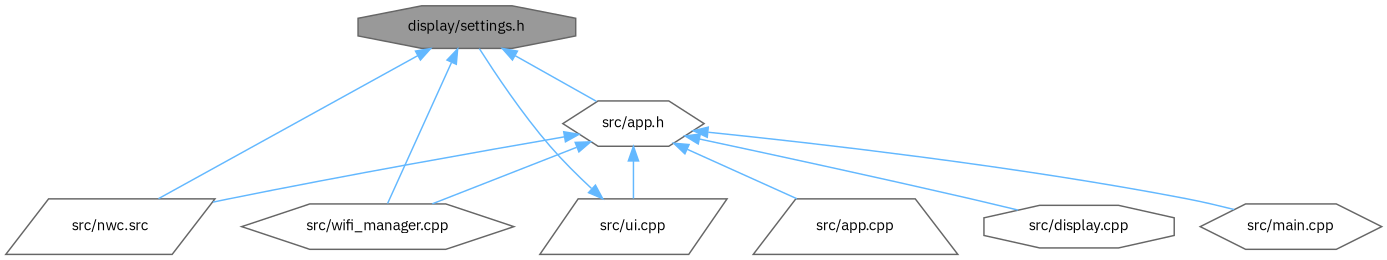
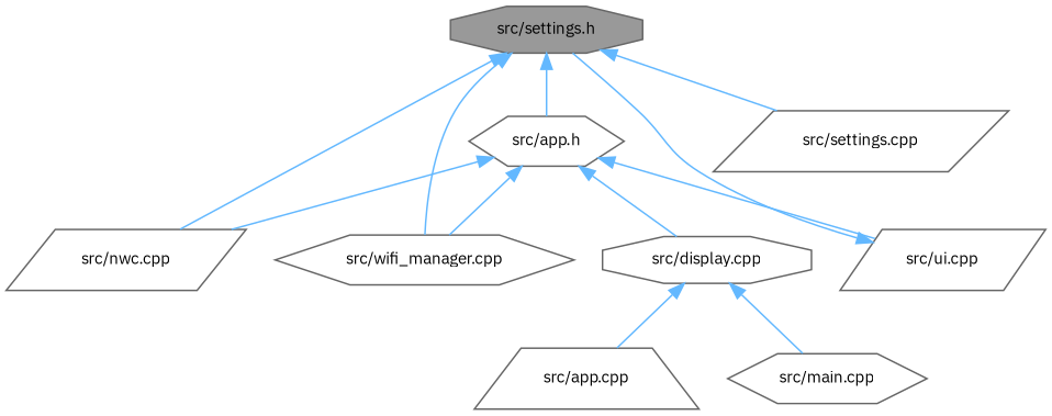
  digraph {
    fontname="IBM Plex Sans"
    node [color=grey40 fillcolor=white fontname="IBM Plex Sans" fontsize=10 shape=hexagon style=filled]
    edge [color=steelblue1 dir=back fontname="IBM Plex Sans" fontsize=10 labelfontname=Helvetica labelfontsize=10 style=solid]
-   n1 [color=gray40 fillcolor=grey60 fontcolor=black height=0.2 label="display/settings.h" shape=octagon width=0.4]
+   n1 [color=gray40 fillcolor=grey60 fontcolor=black height=0.2 label="src/settings.h" shape=octagon width=0.4]
    n2 [height=0.2 label="src/app.h" width=0.4]
-   n3 [height=0.2 label="src/nwc.src" shape=parallelogram width=0.4]
+   n3 [height=0.2 label="src/nwc.cpp" shape=parallelogram width=0.4]
+   n4 [height=0.2 label="src/settings.cpp" shape=parallelogram width=0.4]
    n5 [height=0.2 label="src/wifi_manager.cpp" width=0.4]
    n6 [height=0.2 label="src/ui.cpp" shape=parallelogram width=0.4]
    n7 [height=0.2 label="src/app.cpp" shape=trapezium width=0.4]
    n8 [height=0.2 label="src/display.cpp" shape=octagon width=0.4]
    n9 [height=0.2 label="src/main.cpp" width=0.4]
    n1 -> n2
    n1 -> n3
+   n1 -> n4
    n1 -> n5
    n2 -> n3
    n2 -> n5
    n2 -> n6
-   n2 -> n7
+   n8 -> n7
    n2 -> n8
-   n2 -> n9
+   n8 -> n9
    n6 -> n1
  }
